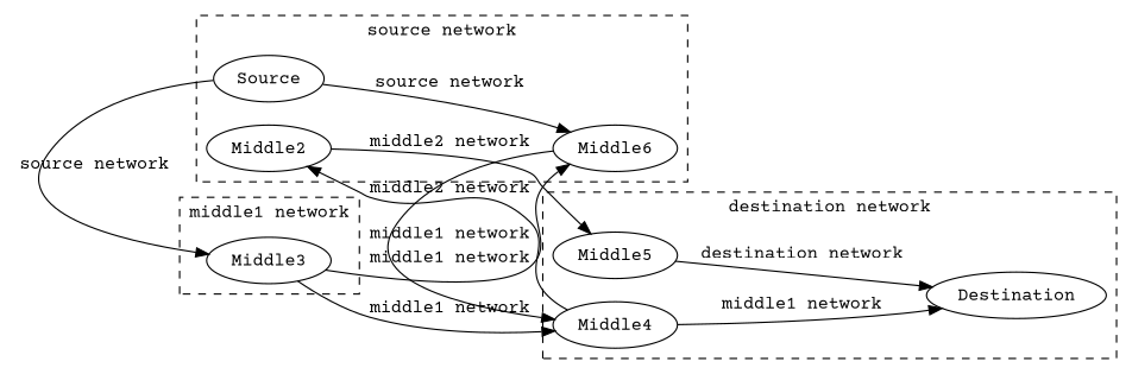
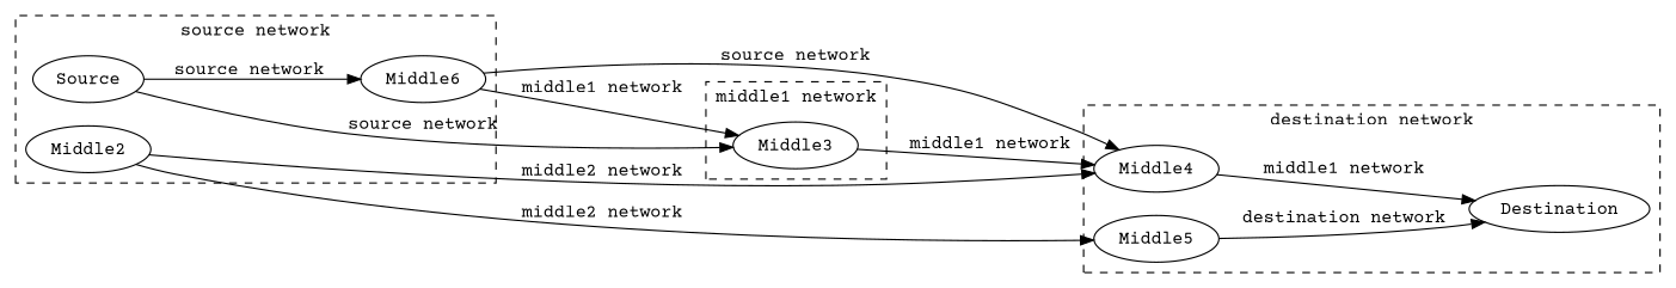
  digraph {
    fontname="Courier Prime"
    rankdir=LR
    node [fontname="Courier Prime"]
    edge [fontname="Courier Prime"]
    Destination
    Middle4
    Middle5
    Source
    n5 [label=Middle6]
    Middle2
    Middle3
    subgraph cluster_1 {
      label="destination network"
      style=dashed
      Destination
      Middle4
      Middle5
    }
    subgraph cluster_2 {
      label="source network"
      style=dashed
      Source
      n5
      Middle2
    }
    subgraph cluster_3 {
      label="middle1 network"
      style=dashed
      Middle3
    }
    subgraph cluster_4 {
      label="middle2 network"
      style=dashed
    }
    Middle4 -> Destination [label="middle1 network"]
    Middle5 -> Destination [label="destination network"]
    Source -> n5 [label="source network"]
    Source -> Middle3 [label="source network"]
-   n5 -> Middle4 [label="middle1 network"]
-   Middle3 -> n5 [label="middle1 network"]
-   Middle4 -> Middle2 [label="middle2 network"]
+   n5 -> Middle4 [label="source network"]
+   n5 -> Middle3 [label="middle1 network"]
+   Middle2 -> Middle4 [label="middle2 network"]
    Middle2 -> Middle5 [label="middle2 network"]
    Middle3 -> Middle4 [label="middle1 network"]
  }
